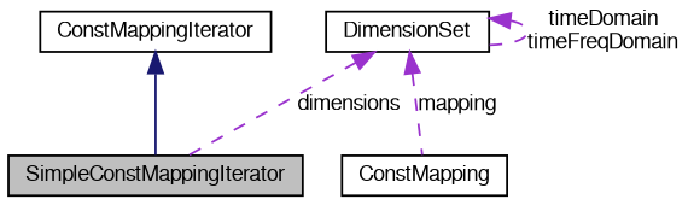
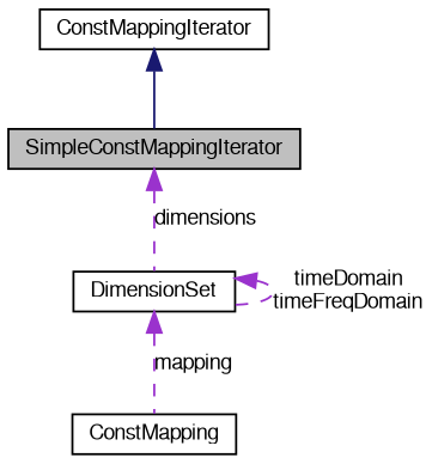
  digraph {
    node [color=black fillcolor=white fontname=FreeSans fontsize=10 shape=record style=filled]
    edge [color=darkorchid3 dir=back fontname=FreeSans fontsize=10 labelfontname=FreeSans labelfontsize=10 style=dashed]
    n1 [fillcolor=grey75 fontcolor=black height=0.2 label=SimpleConstMappingIterator width=0.4]
    n2 [height=0.2 label=ConstMappingIterator width=0.4]
    n3 [height=0.2 label=ConstMapping width=0.4]
    n4 [height=0.2 label=DimensionSet width=0.4]
    n2 -> n1 [color=midnightblue style=solid]
-   n4 -> n1 [label=dimensions]
+   n1 -> n4 [label=dimensions]
    n4 -> n3 [label=mapping]
    n4 -> n4 [label="timeDomain\ntimeFreqDomain"]
  }
